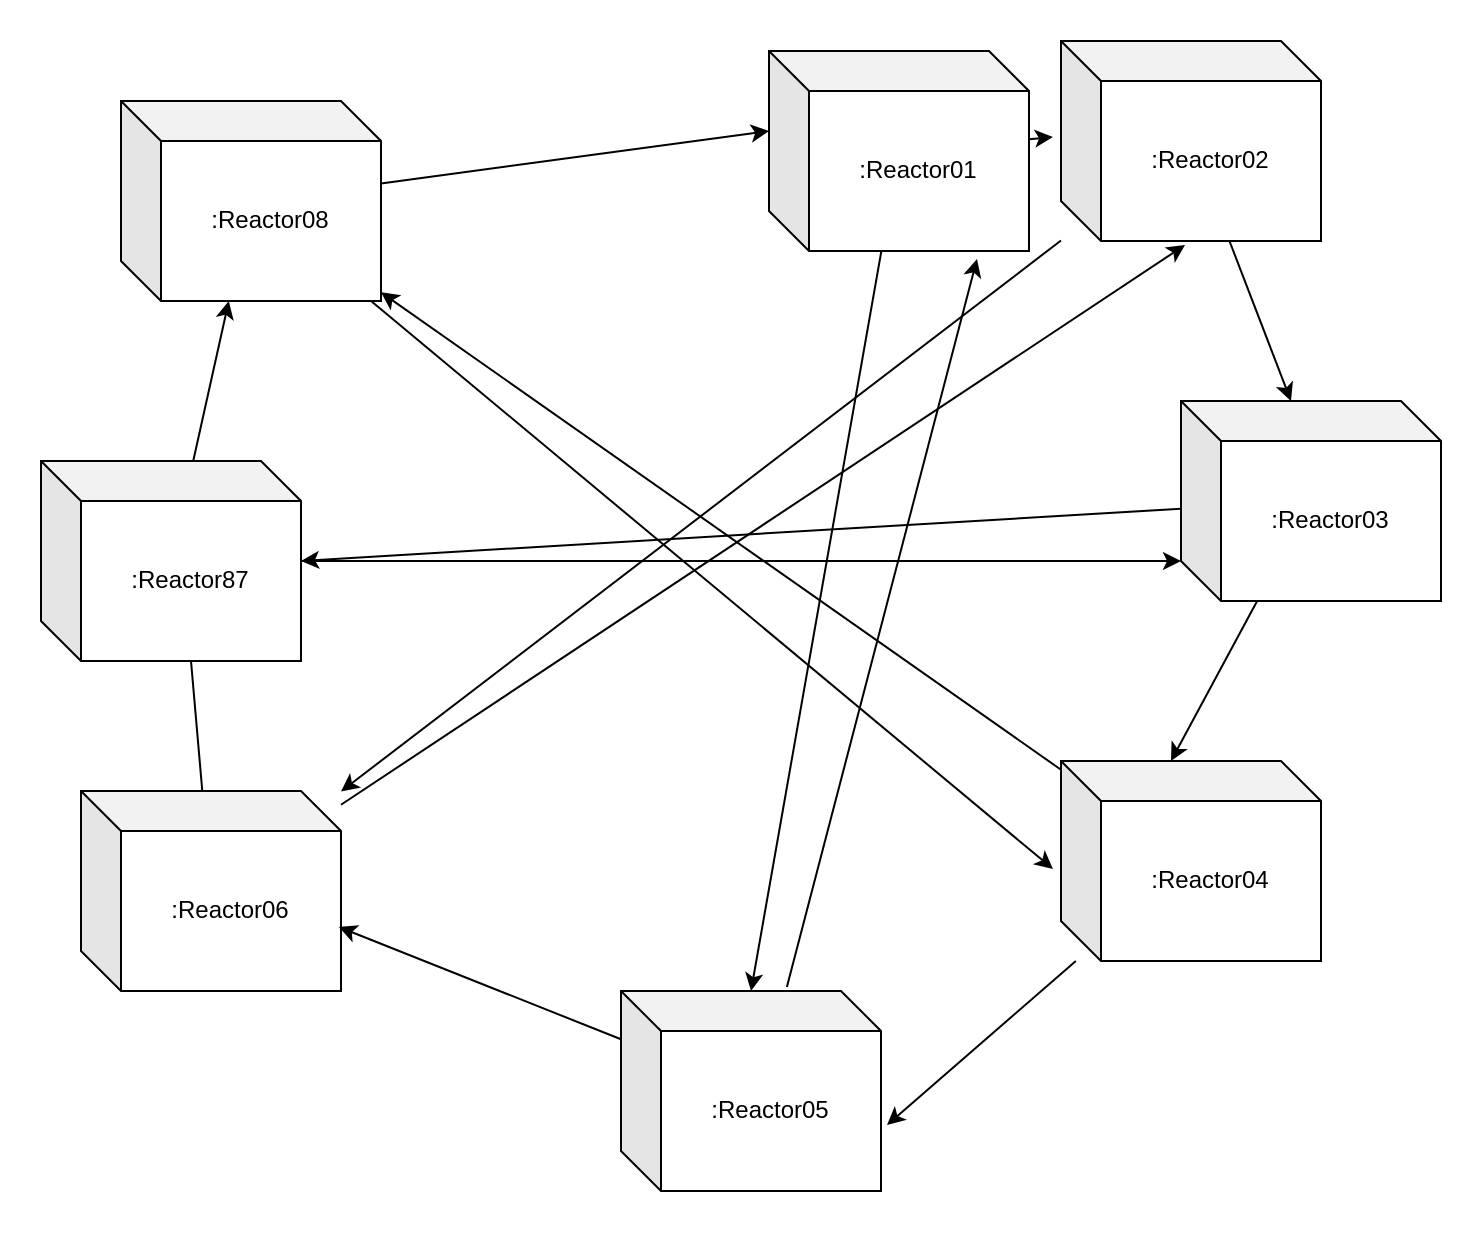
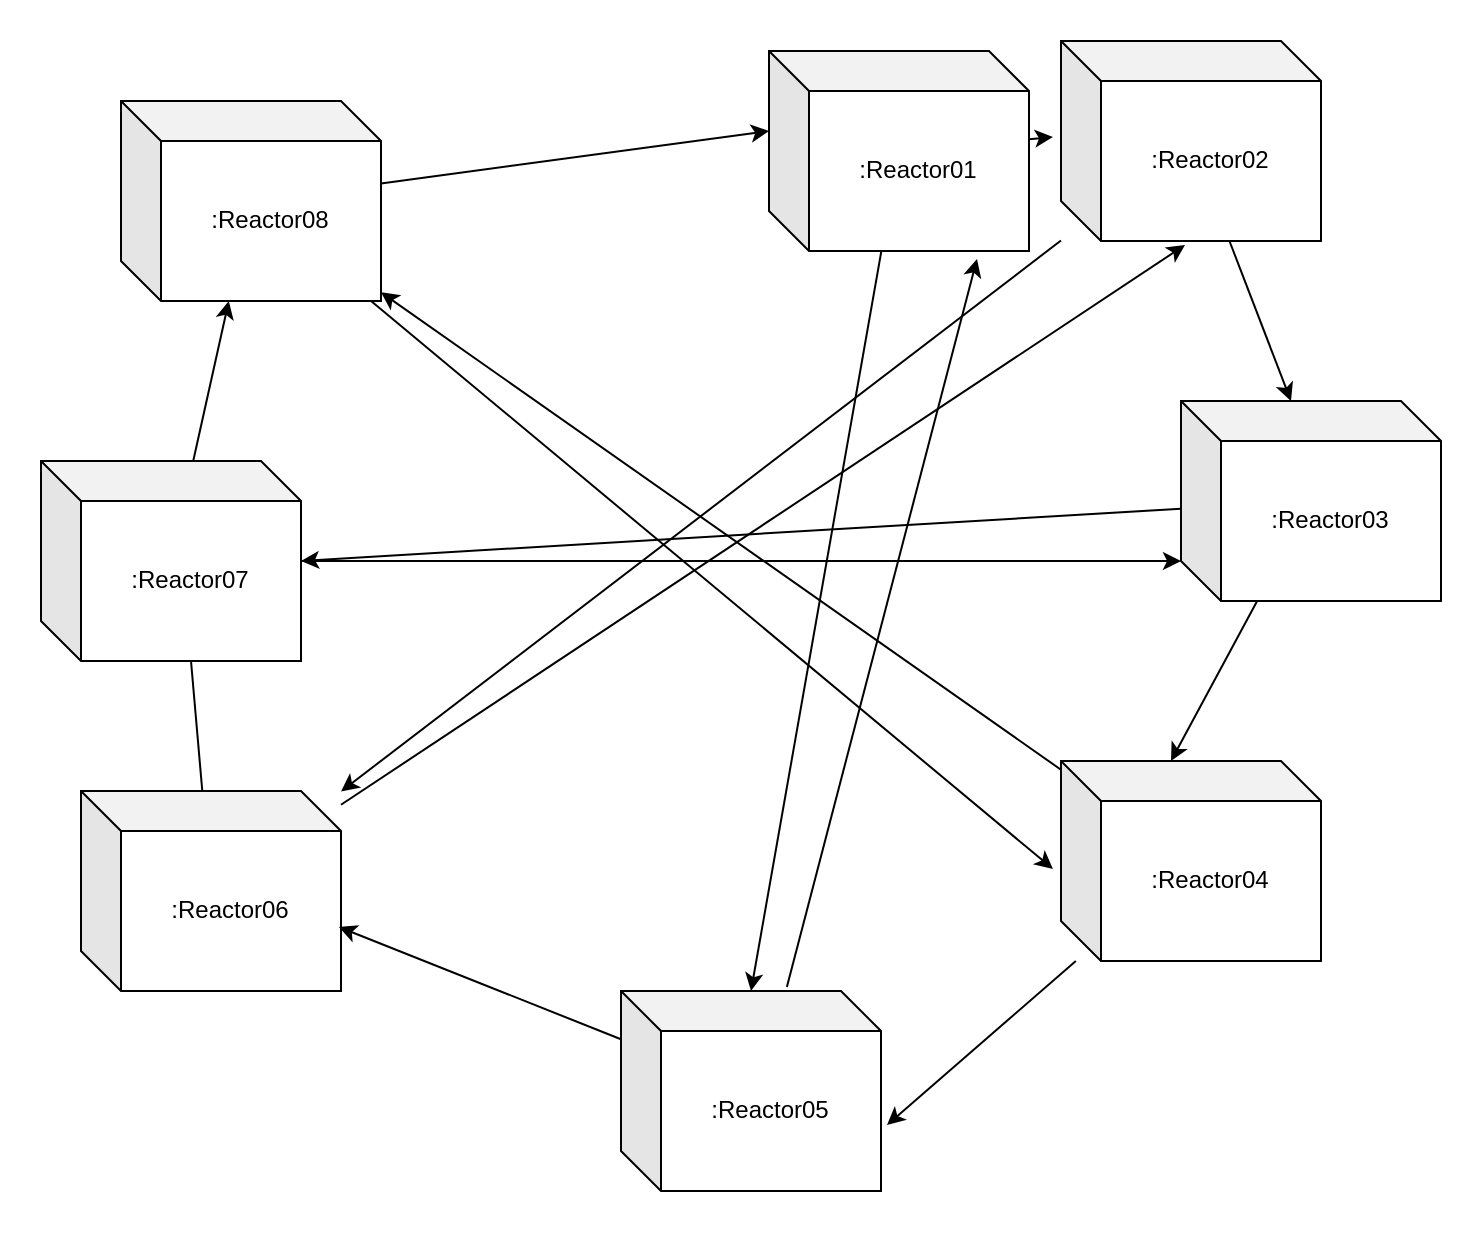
  <mxCell id="0" />
  <mxCell id="1" parent="0" />
  <mxCell id="2" style="edgeStyle=none;rounded=0;orthogonalLoop=1;jettySize=auto;html=1;entryX=0;entryY=0;entryDx=0;entryDy=40;entryPerimeter=0;" edge="1" parent="1" source="4" target="7"><mxGeometry relative="1" as="geometry" /></mxCell>
  <mxCell id="3" style="edgeStyle=none;rounded=0;orthogonalLoop=1;jettySize=auto;html=1;entryX=-0.031;entryY=0.54;entryDx=0;entryDy=0;entryPerimeter=0;" edge="1" parent="1" source="4" target="19"><mxGeometry relative="1" as="geometry" /></mxCell>
  <mxCell id="4" value="&lt;span&gt;:Reactor08&lt;/span&gt;" style="shape=cube;whiteSpace=wrap;html=1;boundedLbl=1;backgroundOutline=1;darkOpacity=0.05;darkOpacity2=0.1;" vertex="1" parent="1"><mxGeometry x="60" y="50" width="130" height="100" as="geometry" /></mxCell>
  <mxCell id="5" style="edgeStyle=none;rounded=0;orthogonalLoop=1;jettySize=auto;html=1;entryX=-0.031;entryY=0.48;entryDx=0;entryDy=0;entryPerimeter=0;" edge="1" parent="1" source="7" target="22"><mxGeometry relative="1" as="geometry" /></mxCell>
  <mxCell id="6" style="edgeStyle=none;rounded=0;orthogonalLoop=1;jettySize=auto;html=1;entryX=0.5;entryY=0;entryDx=0;entryDy=0;entryPerimeter=0;" edge="1" parent="1" source="7" target="16"><mxGeometry relative="1" as="geometry" /></mxCell>
  <mxCell id="7" value=":Reactor01" style="shape=cube;whiteSpace=wrap;html=1;boundedLbl=1;backgroundOutline=1;darkOpacity=0.05;darkOpacity2=0.1;" vertex="1" parent="1"><mxGeometry x="384" y="25" width="130" height="100" as="geometry" /></mxCell>
  <mxCell id="8" style="edgeStyle=none;rounded=0;orthogonalLoop=1;jettySize=auto;html=1;" edge="1" parent="1" source="10" target="4"><mxGeometry relative="1" as="geometry" /></mxCell>
  <mxCell id="9" style="edgeStyle=none;rounded=0;orthogonalLoop=1;jettySize=auto;html=1;entryX=0;entryY=0;entryDx=0;entryDy=80;entryPerimeter=0;" edge="1" parent="1" source="10" target="25"><mxGeometry relative="1" as="geometry" /></mxCell>
- <mxCell id="10" value="&lt;span&gt;:Reactor87&lt;/span&gt;" style="shape=cube;whiteSpace=wrap;html=1;boundedLbl=1;backgroundOutline=1;darkOpacity=0.05;darkOpacity2=0.1;" vertex="1" parent="1"><mxGeometry x="20" y="230" width="130" height="100" as="geometry" /></mxCell>
+ <mxCell id="10" value="&lt;span&gt;:Reactor07&lt;/span&gt;" style="shape=cube;whiteSpace=wrap;html=1;boundedLbl=1;backgroundOutline=1;darkOpacity=0.05;darkOpacity2=0.1;" vertex="1" parent="1"><mxGeometry x="20" y="230" width="130" height="100" as="geometry" /></mxCell>
  <mxCell id="11" style="edgeStyle=none;rounded=0;orthogonalLoop=1;jettySize=auto;html=1;entryX=0;entryY=0;entryDx=75;entryDy=100;entryPerimeter=0;endArrow=none;" edge="1" parent="1" source="13" target="10"><mxGeometry relative="1" as="geometry" /></mxCell>
  <mxCell id="12" style="edgeStyle=none;rounded=0;orthogonalLoop=1;jettySize=auto;html=1;entryX=0.477;entryY=1.02;entryDx=0;entryDy=0;entryPerimeter=0;" edge="1" parent="1" source="13" target="22"><mxGeometry relative="1" as="geometry" /></mxCell>
  <mxCell id="13" value="&lt;span&gt;:Reactor06&lt;/span&gt;" style="shape=cube;whiteSpace=wrap;html=1;boundedLbl=1;backgroundOutline=1;darkOpacity=0.05;darkOpacity2=0.1;" vertex="1" parent="1"><mxGeometry x="40" y="395" width="130" height="100" as="geometry" /></mxCell>
  <mxCell id="14" style="edgeStyle=none;rounded=0;orthogonalLoop=1;jettySize=auto;html=1;entryX=0.992;entryY=0.68;entryDx=0;entryDy=0;entryPerimeter=0;" edge="1" parent="1" source="16" target="13"><mxGeometry relative="1" as="geometry" /></mxCell>
  <mxCell id="15" style="edgeStyle=none;rounded=0;orthogonalLoop=1;jettySize=auto;html=1;entryX=0.8;entryY=1.04;entryDx=0;entryDy=0;entryPerimeter=0;exitX=0.638;exitY=-0.02;exitDx=0;exitDy=0;exitPerimeter=0;" edge="1" parent="1" source="16" target="7"><mxGeometry relative="1" as="geometry" /></mxCell>
  <mxCell id="16" value="&lt;span&gt;:Reactor05&lt;/span&gt;" style="shape=cube;whiteSpace=wrap;html=1;boundedLbl=1;backgroundOutline=1;darkOpacity=0.05;darkOpacity2=0.1;" vertex="1" parent="1"><mxGeometry x="310" y="495" width="130" height="100" as="geometry" /></mxCell>
  <mxCell id="17" style="edgeStyle=none;rounded=0;orthogonalLoop=1;jettySize=auto;html=1;entryX=1.023;entryY=0.67;entryDx=0;entryDy=0;entryPerimeter=0;" edge="1" parent="1" source="19" target="16"><mxGeometry relative="1" as="geometry" /></mxCell>
  <mxCell id="18" style="edgeStyle=none;rounded=0;orthogonalLoop=1;jettySize=auto;html=1;" edge="1" parent="1" source="19" target="4"><mxGeometry relative="1" as="geometry" /></mxCell>
  <mxCell id="19" value="&lt;span&gt;:Reactor04&lt;/span&gt;" style="shape=cube;whiteSpace=wrap;html=1;boundedLbl=1;backgroundOutline=1;darkOpacity=0.05;darkOpacity2=0.1;" vertex="1" parent="1"><mxGeometry x="530" y="380" width="130" height="100" as="geometry" /></mxCell>
  <mxCell id="20" style="edgeStyle=none;rounded=0;orthogonalLoop=1;jettySize=auto;html=1;entryX=0;entryY=0;entryDx=55;entryDy=0;entryPerimeter=0;" edge="1" parent="1" source="22" target="25"><mxGeometry relative="1" as="geometry" /></mxCell>
  <mxCell id="21" style="edgeStyle=none;rounded=0;orthogonalLoop=1;jettySize=auto;html=1;" edge="1" parent="1" source="22" target="13"><mxGeometry relative="1" as="geometry" /></mxCell>
  <mxCell id="22" value="&lt;span&gt;:Reactor02&lt;/span&gt;" style="shape=cube;whiteSpace=wrap;html=1;boundedLbl=1;backgroundOutline=1;darkOpacity=0.05;darkOpacity2=0.1;" vertex="1" parent="1"><mxGeometry x="530" y="20" width="130" height="100" as="geometry" /></mxCell>
  <mxCell id="23" style="edgeStyle=none;rounded=0;orthogonalLoop=1;jettySize=auto;html=1;entryX=0;entryY=0;entryDx=55;entryDy=0;entryPerimeter=0;" edge="1" parent="1" source="25" target="19"><mxGeometry relative="1" as="geometry" /></mxCell>
  <mxCell id="24" style="edgeStyle=none;rounded=0;orthogonalLoop=1;jettySize=auto;html=1;entryX=1;entryY=0.5;entryDx=0;entryDy=0;entryPerimeter=0;" edge="1" parent="1" source="25" target="10"><mxGeometry relative="1" as="geometry" /></mxCell>
  <mxCell id="25" value="&lt;span&gt;:Reactor03&lt;/span&gt;" style="shape=cube;whiteSpace=wrap;html=1;boundedLbl=1;backgroundOutline=1;darkOpacity=0.05;darkOpacity2=0.1;" vertex="1" parent="1"><mxGeometry x="590" y="200" width="130" height="100" as="geometry" /></mxCell>
